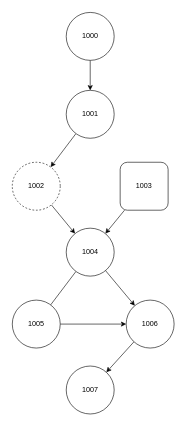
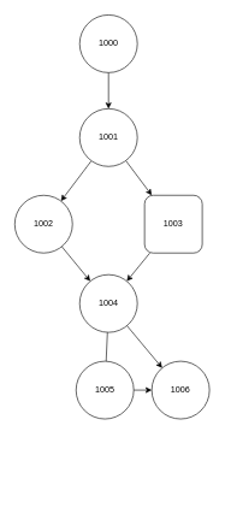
  <mxCell id="0" />
  <mxCell id="1" parent="0" />
  <mxCell id="2" value="" style="edgeStyle=orthogonalEdgeStyle;rounded=0;orthogonalLoop=1;jettySize=auto;html=1;" edge="1" parent="1" source="3" target="6"><mxGeometry relative="1" as="geometry" /></mxCell>
  <mxCell id="3" value="1000" style="ellipse;whiteSpace=wrap;html=1;aspect=fixed;" vertex="1" parent="1"><mxGeometry x="110" y="20" width="80" height="80" as="geometry" /></mxCell>
  <mxCell id="4" value="" style="rounded=0;orthogonalLoop=1;jettySize=auto;html=1;" edge="1" parent="1" source="6" target="8"><mxGeometry relative="1" as="geometry" /></mxCell>
+ <mxCell id="5" value="" style="rounded=0;orthogonalLoop=1;jettySize=auto;html=1;" edge="1" parent="1" source="6" target="10"><mxGeometry relative="1" as="geometry" /></mxCell>
  <mxCell id="6" value="1001" style="ellipse;whiteSpace=wrap;html=1;aspect=fixed;" vertex="1" parent="1"><mxGeometry x="110" y="150" width="80" height="80" as="geometry" /></mxCell>
  <mxCell id="7" style="edgeStyle=none;rounded=0;orthogonalLoop=1;jettySize=auto;html=1;" edge="1" parent="1" source="8" target="13"><mxGeometry relative="1" as="geometry" /></mxCell>
- <mxCell id="8" value="1002" style="ellipse;whiteSpace=wrap;html=1;aspect=fixed;dashed=1;" vertex="1" parent="1"><mxGeometry x="20" y="270" width="80" height="80" as="geometry" /></mxCell>
+ <mxCell id="8" value="1002" style="ellipse;whiteSpace=wrap;html=1;aspect=fixed;" vertex="1" parent="1"><mxGeometry x="20" y="270" width="80" height="80" as="geometry" /></mxCell>
  <mxCell id="9" value="" style="edgeStyle=none;rounded=0;orthogonalLoop=1;jettySize=auto;html=1;" edge="1" parent="1" source="10" target="13"><mxGeometry relative="1" as="geometry" /></mxCell>
  <mxCell id="10" value="1003" style="whiteSpace=wrap;html=1;aspect=fixed;rounded=1;" vertex="1" parent="1"><mxGeometry x="200" y="270" width="80" height="80" as="geometry" /></mxCell>
  <mxCell id="11" value="" style="edgeStyle=none;rounded=0;orthogonalLoop=1;jettySize=auto;html=1;endArrow=none;" edge="1" parent="1" source="13" target="15"><mxGeometry relative="1" as="geometry" /></mxCell>
  <mxCell id="12" value="" style="edgeStyle=none;rounded=0;orthogonalLoop=1;jettySize=auto;html=1;" edge="1" parent="1" source="13" target="17"><mxGeometry relative="1" as="geometry" /></mxCell>
  <mxCell id="13" value="1004" style="ellipse;whiteSpace=wrap;html=1;aspect=fixed;" vertex="1" parent="1"><mxGeometry x="110" y="380" width="80" height="80" as="geometry" /></mxCell>
  <mxCell id="14" value="" style="edgeStyle=none;rounded=0;orthogonalLoop=1;jettySize=auto;html=1;" edge="1" parent="1" source="15" target="17"><mxGeometry relative="1" as="geometry" /></mxCell>
- <mxCell id="15" value="1005" style="ellipse;whiteSpace=wrap;html=1;aspect=fixed;" vertex="1" parent="1"><mxGeometry x="20" y="500" width="80" height="80" as="geometry" /></mxCell>
- <mxCell id="16" style="edgeStyle=none;rounded=0;orthogonalLoop=1;jettySize=auto;html=1;" edge="1" parent="1" source="17" target="18"><mxGeometry relative="1" as="geometry" /></mxCell>
+ <mxCell id="15" value="1005" style="ellipse;whiteSpace=wrap;html=1;aspect=fixed;" vertex="1" parent="1"><mxGeometry x="105" y="500" width="80" height="80" as="geometry" /></mxCell>
  <mxCell id="17" value="1006" style="ellipse;whiteSpace=wrap;html=1;aspect=fixed;" vertex="1" parent="1"><mxGeometry x="210" y="500" width="80" height="80" as="geometry" /></mxCell>
- <mxCell id="18" value="1007" style="ellipse;whiteSpace=wrap;html=1;aspect=fixed;" vertex="1" parent="1"><mxGeometry x="110" y="610" width="80" height="80" as="geometry" /></mxCell>
